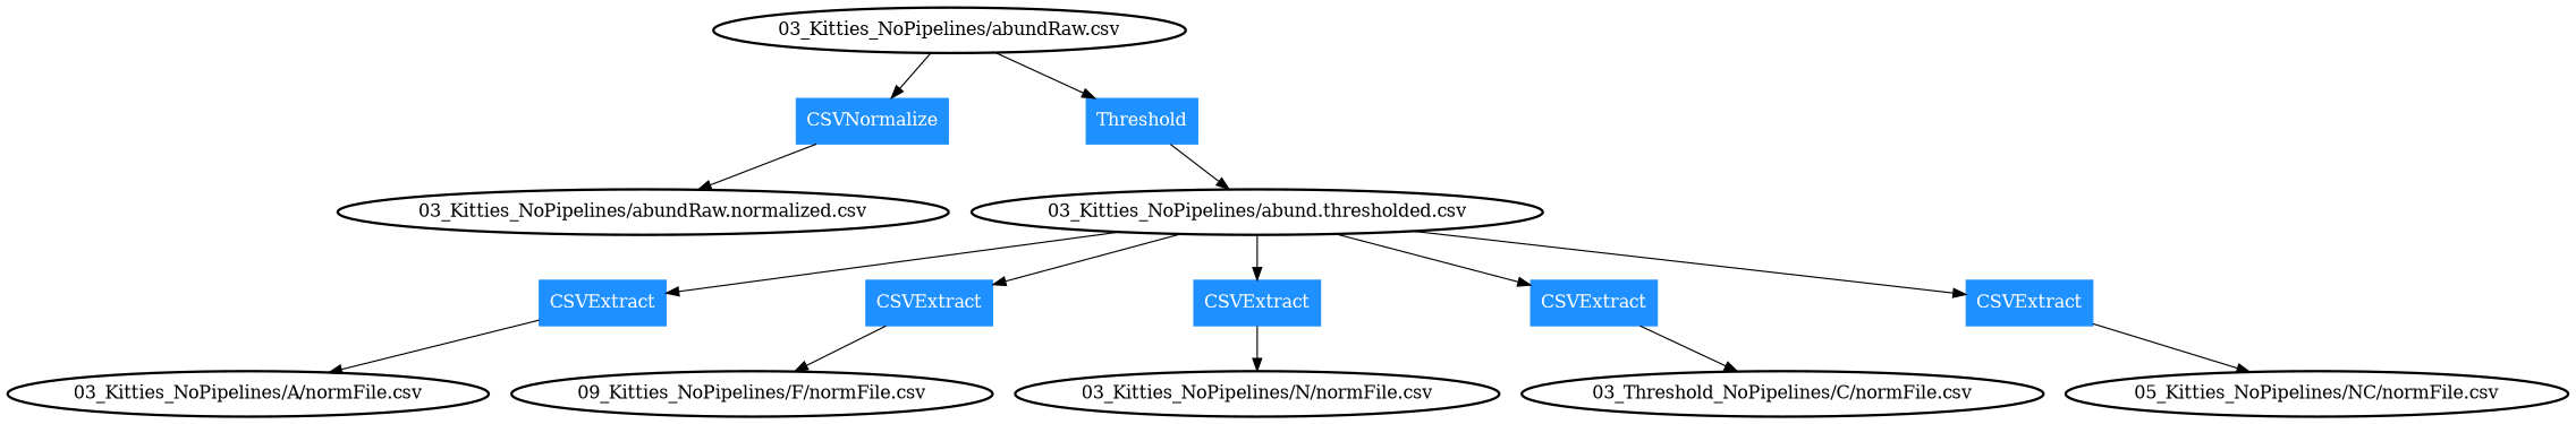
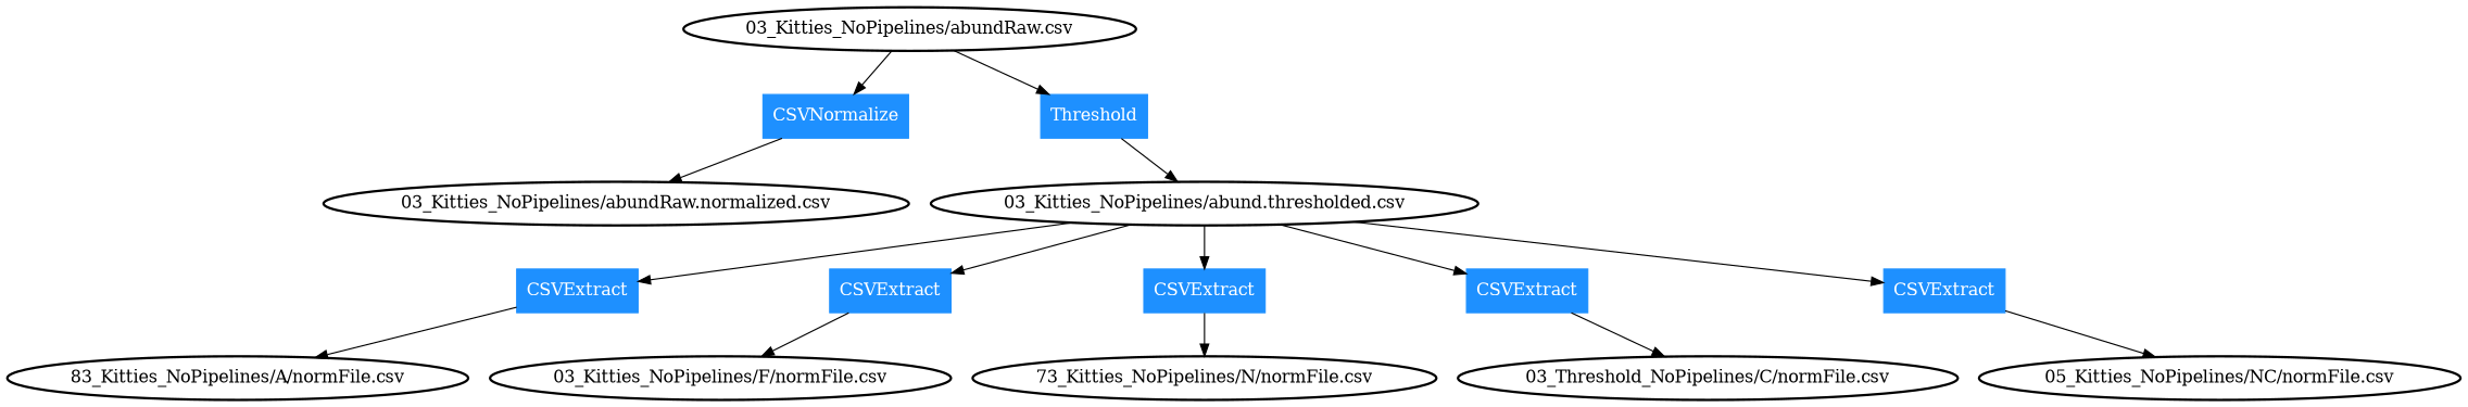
  digraph {
    node [style=bold]
    n1 [color=dodgerblue1 fontcolor=white label=CSVNormalize shape=box style=filled]
    "03_Kitties_NoPipelines/abundRaw.normalized.csv"
    "03_Kitties_NoPipelines/abundRaw.csv"
    n4 [color=dodgerblue1 fontcolor=white label=Threshold shape=box style=filled]
    "03_Kitties_NoPipelines/abund.thresholded.csv"
    n6 [color=dodgerblue1 fontcolor=white label=CSVExtract shape=box style=filled]
    n7 [color=dodgerblue1 fontcolor=white label=CSVExtract shape=box style=filled]
    n8 [color=dodgerblue1 fontcolor=white label=CSVExtract shape=box style=filled]
    n9 [color=dodgerblue1 fontcolor=white label=CSVExtract shape=box style=filled]
    n10 [color=dodgerblue1 fontcolor=white label=CSVExtract shape=box style=filled]
-   "03_Kitties_NoPipelines/A/normFile.csv"
-   "03_Kitties_NoPipelines/F/normFile.csv" [label="09_Kitties_NoPipelines/F/normFile.csv"]
-   "03_Kitties_NoPipelines/N/normFile.csv"
+   "03_Kitties_NoPipelines/A/normFile.csv" [label="83_Kitties_NoPipelines/A/normFile.csv"]
+   "03_Kitties_NoPipelines/F/normFile.csv"
+   "03_Kitties_NoPipelines/N/normFile.csv" [label="73_Kitties_NoPipelines/N/normFile.csv"]
    n14 [label="03_Threshold_NoPipelines/C/normFile.csv"]
    n15 [label="05_Kitties_NoPipelines/NC/normFile.csv"]
    n1 -> "03_Kitties_NoPipelines/abundRaw.normalized.csv"
    "03_Kitties_NoPipelines/abundRaw.csv" -> n1
    "03_Kitties_NoPipelines/abundRaw.csv" -> n4
    n4 -> "03_Kitties_NoPipelines/abund.thresholded.csv"
    "03_Kitties_NoPipelines/abund.thresholded.csv" -> n6
    "03_Kitties_NoPipelines/abund.thresholded.csv" -> n7
    "03_Kitties_NoPipelines/abund.thresholded.csv" -> n8
    "03_Kitties_NoPipelines/abund.thresholded.csv" -> n9
    "03_Kitties_NoPipelines/abund.thresholded.csv" -> n10
    n6 -> "03_Kitties_NoPipelines/A/normFile.csv"
    n7 -> "03_Kitties_NoPipelines/F/normFile.csv"
    n8 -> "03_Kitties_NoPipelines/N/normFile.csv"
    n9 -> n14
    n10 -> n15
  }
